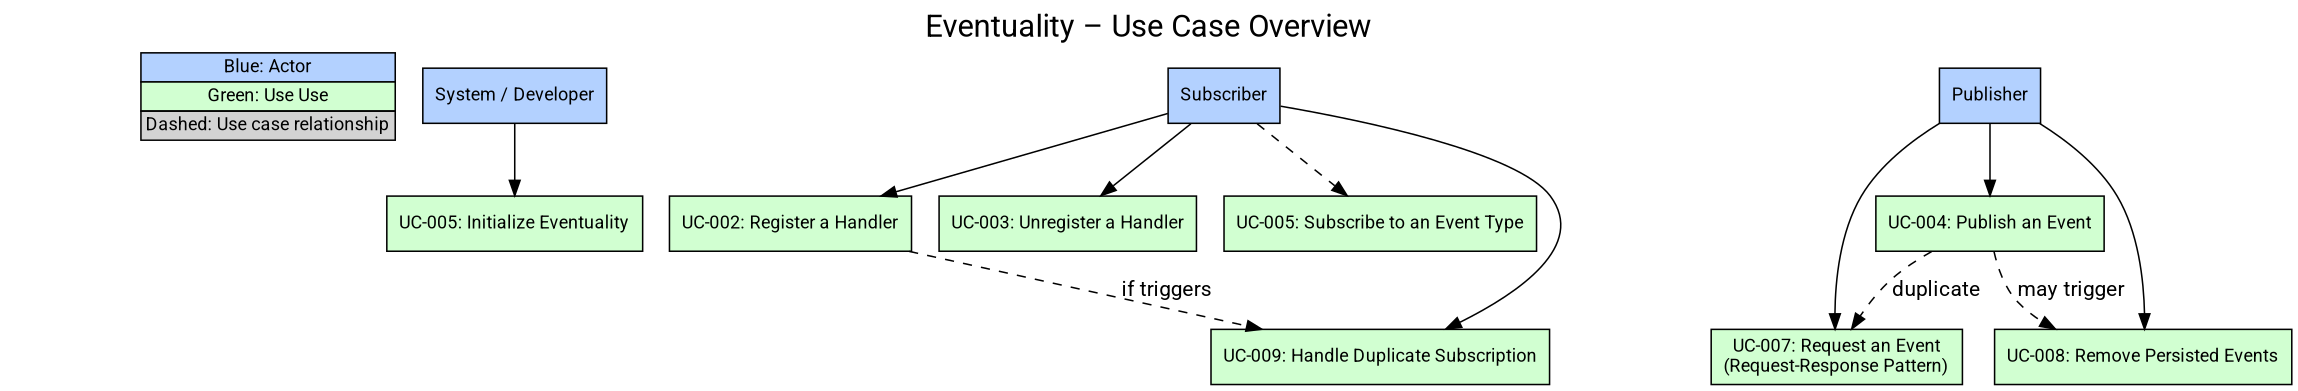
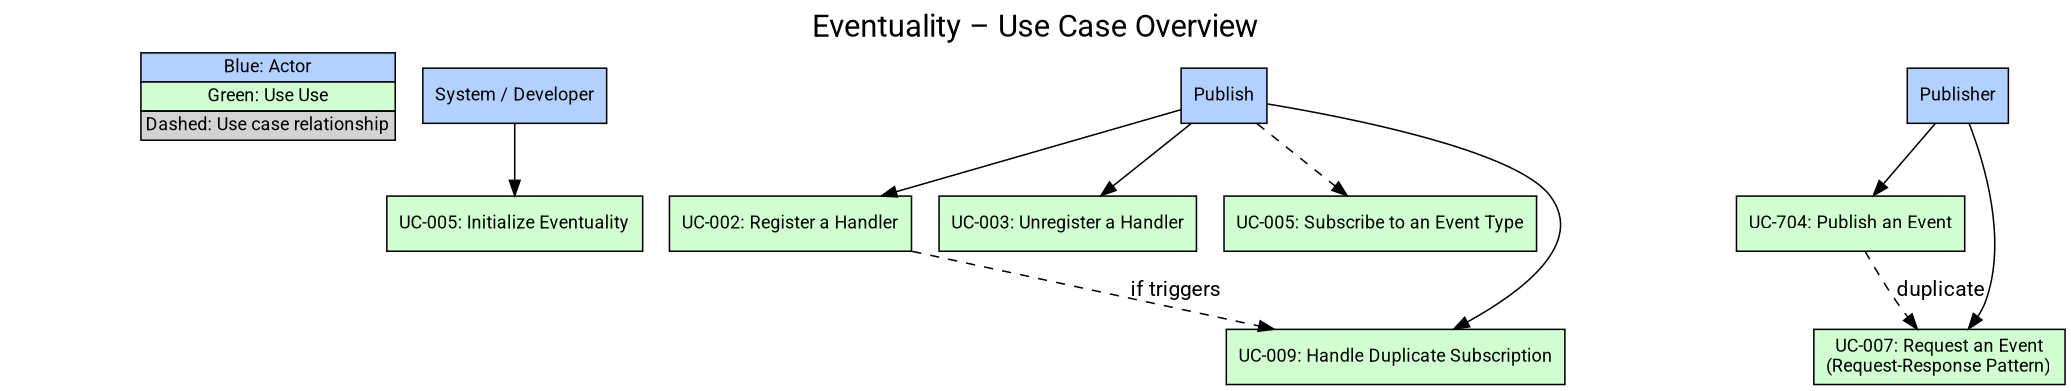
  digraph {
    fontname=Roboto
    fontsize=20
    label="Eventuality – Use Case Overview"
    labelloc=top
    rankdir=TB
    node [fontname=Roboto fontsize=12 shape=box style=filled fillcolor="#D1FFD1"]
    edge [fontname=Roboto]
    spacer [height=0.01 style=invis width=0.01 fillcolor=""]
    n2 [label=<         <TABLE BORDER="0" CELLBORDER="1" CELLSPACING="0" CELLPADDING="2">             <TR><TD BGCOLOR="#B3D1FF">Blue: Actor</TD></TR>             <TR><TD BGCOLOR="#D1FFD1">Green: Use Use</TD></TR>             <TR><TD>Dashed: Use case relationship</TD></TR>         </TABLE>     > margin=0 shape=none fillcolor=""]
    n3 [fillcolor="#B3D1FF" label="System / Developer"]
    n4 [label="UC-005: Initialize Eventuality"]
-   n5 [fillcolor="#B3D1FF" label=Subscriber]
+   n5 [fillcolor="#B3D1FF" label=Publish]
    n6 [label="UC-002: Register a Handler"]
    n7 [label="UC-003: Unregister a Handler"]
    n8 [label="UC-005: Subscribe to an Event Type"]
    n9 [label="UC-009: Handle Duplicate Subscription"]
    n10 [fillcolor="#B3D1FF" label=Publisher]
-   n11 [label="UC-004: Publish an Event"]
+   n11 [label="UC-704: Publish an Event"]
    n12 [label="UC-007: Request an Event\n(Request-Response Pattern)"]
-   n13 [label="UC-008: Remove Persisted Events"]
    subgraph sub_1 {
      rank=min
      spacer
      n2
    }
    spacer -> n2 [style=invis]
    n3 -> n4
    n5 -> n6
    n5 -> n7
    n5 -> n8 [style=dashed]
    n5 -> n9
    n6 -> n9 [label="if triggers" style=dashed]
    n10 -> n11
    n10 -> n12
-   n10 -> n13
    n11 -> n12 [label=duplicate style=dashed]
-   n11 -> n13 [label="may trigger" style=dashed]
  }
